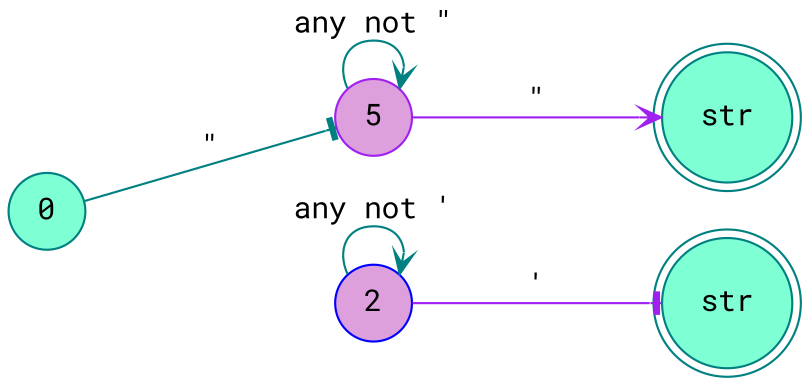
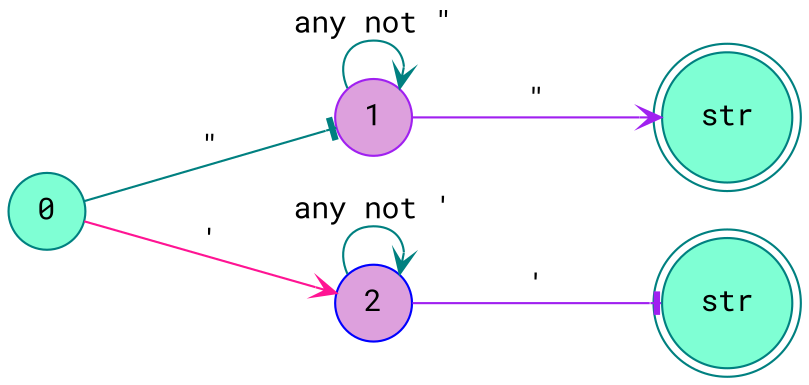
  digraph {
    fontname="Roboto Mono"
    rankdir=LR
    ranksep=1.5
    node [color=teal fillcolor=aquamarine fontname="Roboto Mono" shape=circle style=filled]
    edge [arrowhead=vee color=teal fontname="Roboto Mono"]
    n1 [label=str shape=doublecircle]
    n2 [label=str shape=doublecircle]
-   1 [color=purple fillcolor=plum label=5]
+   1 [color=purple fillcolor=plum]
    0
    2 [color=blue fillcolor=plum]
    1 -> n1 [color=purple label="\""]
    1 -> 1 [label="any not \""]
    0 -> 1 [arrowhead=tee label="\""]
+   0 -> 2 [color=deeppink label="\'"]
    2 -> n2 [arrowhead=tee color=purple label="'"]
    2 -> 2 [label="any not \'"]
  }
